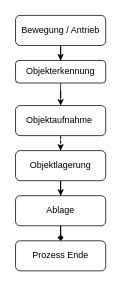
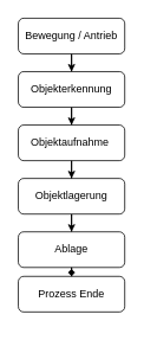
  <mxCell id="0" />
  <mxCell id="1" parent="0" />
  <mxCell id="2" value="" style="edgeStyle=orthogonalEdgeStyle;rounded=0;orthogonalLoop=1;jettySize=auto;html=1;" parent="1" source="3" target="5" edge="1"><mxGeometry relative="1" as="geometry" /></mxCell>
  <mxCell id="3" value="Bewegung / Antrieb" style="rounded=1;whiteSpace=wrap;html=1;" parent="1" vertex="1"><mxGeometry x="20" y="20" width="120" height="40" as="geometry" /></mxCell>
  <mxCell id="4" value="" style="edgeStyle=orthogonalEdgeStyle;rounded=0;orthogonalLoop=1;jettySize=auto;html=1;" parent="1" source="5" target="9" edge="1"><mxGeometry relative="1" as="geometry" /></mxCell>
- <mxCell id="5" value="Objekterkennung" style="rounded=1;whiteSpace=wrap;html=1;" parent="1" vertex="1"><mxGeometry x="20" y="80" width="120" height="30" as="geometry" /></mxCell>
+ <mxCell id="5" value="Objekterkennung" style="rounded=1;whiteSpace=wrap;html=1;" parent="1" vertex="1"><mxGeometry x="20" y="80" width="120" height="40" as="geometry" /></mxCell>
  <mxCell id="6" value="" style="edgeStyle=orthogonalEdgeStyle;rounded=0;orthogonalLoop=1;jettySize=auto;html=1;" parent="1" source="7" target="11" edge="1"><mxGeometry relative="1" as="geometry" /></mxCell>
  <mxCell id="7" value="Objektlagerung" style="rounded=1;whiteSpace=wrap;html=1;" parent="1" vertex="1"><mxGeometry x="20" y="200" width="120" height="40" as="geometry" /></mxCell>
- <mxCell id="8" value="" style="edgeStyle=orthogonalEdgeStyle;rounded=0;orthogonalLoop=1;jettySize=auto;html=1;dashed=1;" parent="1" source="9" target="7" edge="1"><mxGeometry relative="1" as="geometry" /></mxCell>
+ <mxCell id="8" value="" style="edgeStyle=orthogonalEdgeStyle;rounded=0;orthogonalLoop=1;jettySize=auto;html=1;" parent="1" source="9" target="7" edge="1"><mxGeometry relative="1" as="geometry" /></mxCell>
  <mxCell id="9" value="Objektaufnahme&amp;nbsp;" style="rounded=1;whiteSpace=wrap;html=1;" parent="1" vertex="1"><mxGeometry x="20" y="140" width="120" height="40" as="geometry" /></mxCell>
  <mxCell id="10" value="" style="edgeStyle=orthogonalEdgeStyle;rounded=0;orthogonalLoop=1;jettySize=auto;html=1;endArrow=diamond;" parent="1" source="11" target="12" edge="1"><mxGeometry relative="1" as="geometry" /></mxCell>
  <mxCell id="11" value="Ablage" style="rounded=1;whiteSpace=wrap;html=1;" parent="1" vertex="1"><mxGeometry x="20" y="260" width="120" height="40" as="geometry" /></mxCell>
- <mxCell id="12" value="Prozess Ende" style="rounded=1;whiteSpace=wrap;html=1;" parent="1" vertex="1"><mxGeometry x="20" y="320" width="120" height="40" as="geometry" /></mxCell>
+ <mxCell id="12" value="Prozess Ende" style="rounded=1;whiteSpace=wrap;html=1;" parent="1" vertex="1"><mxGeometry x="20" y="310" width="120" height="40" as="geometry" /></mxCell>
